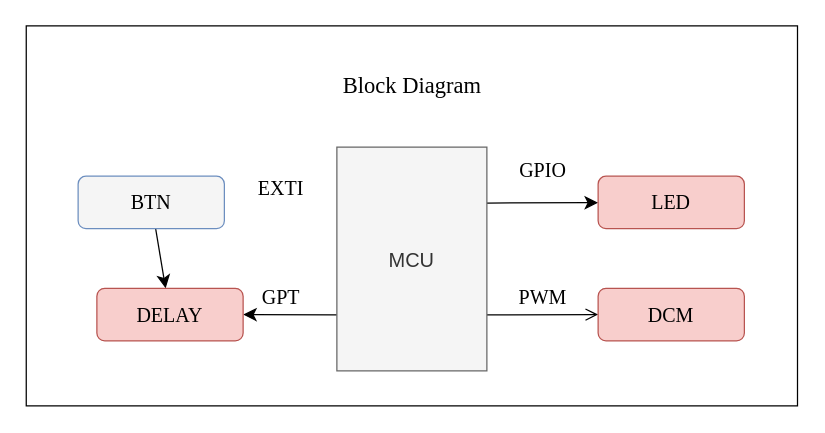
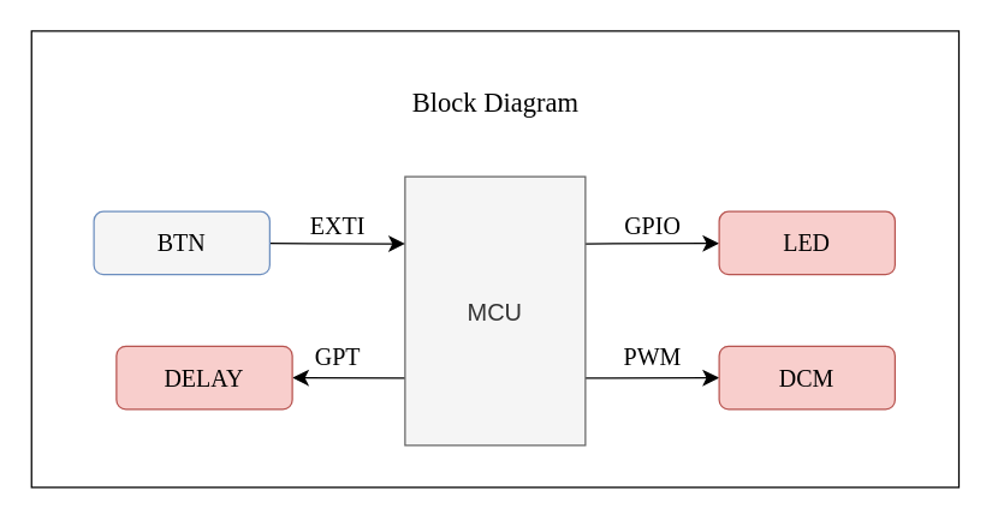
  <mxCell id="0" />
  <mxCell id="1" parent="0" />
  <mxCell id="2" value="" style="rounded=0;whiteSpace=wrap;html=1;fontSize=16;" parent="1" vertex="1"><mxGeometry x="20.5" y="20" width="617" height="304" as="geometry" /></mxCell>
  <mxCell id="3" style="edgeStyle=none;curved=1;rounded=0;orthogonalLoop=1;jettySize=auto;html=1;fontSize=12;startSize=8;endSize=8;exitX=1;exitY=0.25;exitDx=0;exitDy=0;" parent="1" source="6" target="12" edge="1"><mxGeometry relative="1" as="geometry" /></mxCell>
  <mxCell id="4" style="edgeStyle=none;curved=1;rounded=0;orthogonalLoop=1;jettySize=auto;html=1;entryX=1;entryY=0.5;entryDx=0;entryDy=0;fontSize=12;startSize=8;endSize=8;exitX=0;exitY=0.75;exitDx=0;exitDy=0;" edge="1" parent="1" source="6" target="14"><mxGeometry relative="1" as="geometry" /></mxCell>
- <mxCell id="5" style="edgeStyle=none;curved=1;rounded=0;orthogonalLoop=1;jettySize=auto;html=1;entryX=0;entryY=0.5;entryDx=0;entryDy=0;fontSize=12;startSize=8;endSize=8;exitX=1;exitY=0.75;exitDx=0;exitDy=0;endArrow=open;" edge="1" parent="1" source="6" target="16"><mxGeometry relative="1" as="geometry" /></mxCell>
+ <mxCell id="5" style="edgeStyle=none;curved=1;rounded=0;orthogonalLoop=1;jettySize=auto;html=1;entryX=0;entryY=0.5;entryDx=0;entryDy=0;fontSize=12;startSize=8;endSize=8;exitX=1;exitY=0.75;exitDx=0;exitDy=0;" edge="1" parent="1" source="6" target="16"><mxGeometry relative="1" as="geometry" /></mxCell>
  <mxCell id="6" value="MCU" style="whiteSpace=wrap;html=1;fontSize=16;fillColor=#f5f5f5;fontColor=#333333;strokeColor=#666666;rounded=0;" parent="1" vertex="1"><mxGeometry x="269" y="117" width="120" height="179" as="geometry" /></mxCell>
- <mxCell id="7" style="edgeStyle=none;curved=1;rounded=0;orthogonalLoop=1;jettySize=auto;html=1;fontSize=12;startSize=8;endSize=8;" parent="1" source="8" target="14" edge="1"><mxGeometry relative="1" as="geometry" /></mxCell>
+ <mxCell id="7" style="edgeStyle=none;curved=1;rounded=0;orthogonalLoop=1;jettySize=auto;html=1;fontSize=12;startSize=8;endSize=8;entryX=0;entryY=0.25;entryDx=0;entryDy=0;" parent="1" source="8" target="6" edge="1"><mxGeometry relative="1" as="geometry" /></mxCell>
  <mxCell id="8" value="&lt;font face=&quot;Calibri&quot;&gt;BTN&lt;/font&gt;" style="rounded=1;whiteSpace=wrap;html=1;fontSize=16;fillColor=#f5f5f5;strokeColor=#6c8ebf;" parent="1" vertex="1"><mxGeometry x="62" y="140.25" width="117" height="42" as="geometry" /></mxCell>
  <mxCell id="9" value="&lt;font face=&quot;Calibri&quot;&gt;EXTI&lt;/font&gt;" style="text;html=1;strokeColor=none;fillColor=none;align=center;verticalAlign=middle;whiteSpace=wrap;rounded=0;fontSize=16;" parent="1" vertex="1"><mxGeometry x="206" y="135" width="37" height="30" as="geometry" /></mxCell>
  <mxCell id="10" value="&lt;font face=&quot;Calibri&quot; style=&quot;font-size: 18px;&quot;&gt;Block Diagram&lt;/font&gt;" style="text;html=1;strokeColor=none;fillColor=none;align=center;verticalAlign=middle;whiteSpace=wrap;rounded=0;fontSize=16;" parent="1" vertex="1"><mxGeometry x="169.5" y="53" width="319" height="30" as="geometry" /></mxCell>
  <mxCell id="11" style="edgeStyle=none;curved=1;rounded=0;orthogonalLoop=1;jettySize=auto;html=1;exitX=0.5;exitY=0;exitDx=0;exitDy=0;fontSize=12;startSize=8;endSize=8;" parent="1" edge="1"><mxGeometry relative="1" as="geometry"><mxPoint x="121.5" y="43.5" as="sourcePoint" /><mxPoint x="121.5" y="43.5" as="targetPoint" /></mxGeometry></mxCell>
  <mxCell id="12" value="&lt;font face=&quot;Calibri&quot;&gt;LED&lt;/font&gt;" style="rounded=1;whiteSpace=wrap;html=1;fontSize=16;fillColor=#f8cecc;strokeColor=#b85450;" parent="1" vertex="1"><mxGeometry x="478" y="140.25" width="117" height="42" as="geometry" /></mxCell>
- <mxCell id="13" value="&lt;font face=&quot;Calibri&quot;&gt;GPIO&lt;/font&gt;" style="text;html=1;strokeColor=none;fillColor=none;align=center;verticalAlign=middle;whiteSpace=wrap;rounded=0;fontSize=16;" parent="1" vertex="1"><mxGeometry x="404" y="120" width="60" height="30" as="geometry" /></mxCell>
+ <mxCell id="13" value="&lt;font face=&quot;Calibri&quot;&gt;GPIO&lt;/font&gt;" style="text;html=1;strokeColor=none;fillColor=none;align=center;verticalAlign=middle;whiteSpace=wrap;rounded=0;fontSize=16;" parent="1" vertex="1"><mxGeometry x="404" y="135" width="60" height="30" as="geometry" /></mxCell>
  <mxCell id="14" value="&lt;font face=&quot;Calibri&quot;&gt;DELAY&lt;/font&gt;" style="rounded=1;whiteSpace=wrap;html=1;fontSize=16;fillColor=#f8cecc;strokeColor=#b85450;" vertex="1" parent="1"><mxGeometry x="77" y="230" width="117" height="42" as="geometry" /></mxCell>
  <mxCell id="15" value="&lt;font face=&quot;Calibri&quot;&gt;GPT&lt;/font&gt;" style="text;html=1;strokeColor=none;fillColor=none;align=center;verticalAlign=middle;whiteSpace=wrap;rounded=0;fontSize=16;" vertex="1" parent="1"><mxGeometry x="206" y="222" width="37" height="30" as="geometry" /></mxCell>
  <mxCell id="16" value="&lt;font face=&quot;Calibri&quot;&gt;DCM&lt;/font&gt;" style="rounded=1;whiteSpace=wrap;html=1;fontSize=16;fillColor=#f8cecc;strokeColor=#b85450;" vertex="1" parent="1"><mxGeometry x="478" y="230" width="117" height="42" as="geometry" /></mxCell>
  <mxCell id="17" value="&lt;font face=&quot;Calibri&quot;&gt;PWM&lt;/font&gt;" style="text;html=1;strokeColor=none;fillColor=none;align=center;verticalAlign=middle;whiteSpace=wrap;rounded=0;fontSize=16;" vertex="1" parent="1"><mxGeometry x="404" y="222" width="60" height="30" as="geometry" /></mxCell>
